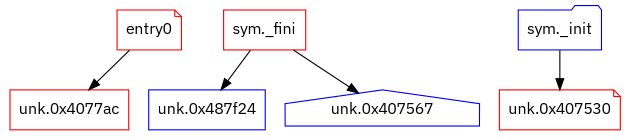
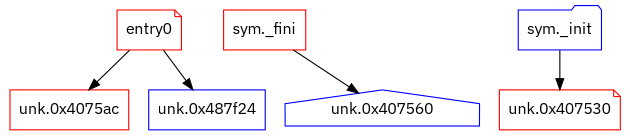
  digraph {
    fontname="IBM Plex Sans"
    node [color=red fontname="IBM Plex Sans" shape=box]
    edge [fontname="IBM Plex Sans"]
    n1 [label=entry0 shape=note]
-   n2 [label="unk.0x4077ac"]
+   n2 [label="unk.0x4075ac"]
    n3 [label="sym._fini"]
    n4 [color=blue label="unk.0x487f24"]
-   n5 [color=blue label="unk.0x407567" shape=house]
+   n5 [color=blue label="unk.0x407560" shape=house]
    n6 [color=blue label="sym._init" shape=folder]
    n7 [label="unk.0x407530" shape=note]
    n1 -> n2
-   n3 -> n4
+   n1 -> n4
    n3 -> n5
    n6 -> n7
  }
